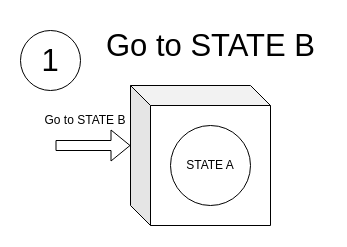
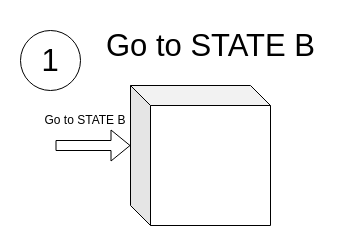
  <mxCell id="0" />
  <mxCell id="1" parent="0" />
  <mxCell id="2" value="" style="shape=cube;whiteSpace=wrap;html=1;boundedLbl=1;backgroundOutline=1;darkOpacity=0.05;darkOpacity2=0.1;fillColor=none;" parent="1" vertex="1"><mxGeometry x="130" y="85" width="140" height="140" as="geometry" /></mxCell>
- <mxCell id="3" value="STATE A" style="ellipse;whiteSpace=wrap;html=1;aspect=fixed;fillColor=none;" parent="1" vertex="1"><mxGeometry x="170" y="125" width="80" height="80" as="geometry" /></mxCell>
  <mxCell id="4" value="&lt;font style=&quot;font-size: 31px;&quot;&gt;1&lt;br&gt;&lt;/font&gt;" style="ellipse;whiteSpace=wrap;html=1;aspect=fixed;fillColor=none;" parent="1" vertex="1"><mxGeometry x="20" y="30" width="60" height="60" as="geometry" /></mxCell>
  <mxCell id="5" value="Go to STATE B" style="text;html=1;align=center;verticalAlign=middle;resizable=0;points=[];autosize=1;strokeColor=none;fillColor=none;fontSize=31;" parent="1" vertex="1"><mxGeometry x="95" y="20" width="230" height="50" as="geometry" /></mxCell>
  <mxCell id="6" value="" style="shape=flexArrow;endArrow=classic;html=1;entryX=0;entryY=0;entryDx=0;entryDy=60;entryPerimeter=0;" parent="1" target="2" edge="1"><mxGeometry width="50" height="50" relative="1" as="geometry"><mxPoint x="55" y="145" as="sourcePoint" /><mxPoint x="65" y="185" as="targetPoint" /></mxGeometry></mxCell>
  <mxCell id="7" value="Go to STATE B" style="text;html=1;strokeColor=none;fillColor=none;align=center;verticalAlign=middle;whiteSpace=wrap;rounded=0;" parent="1" vertex="1"><mxGeometry x="35" y="105" width="100" height="30" as="geometry" /></mxCell>
